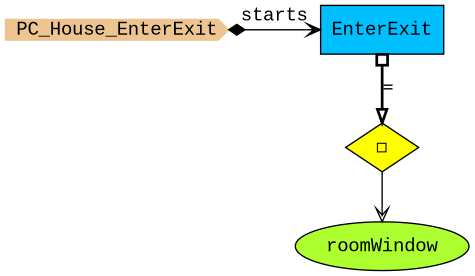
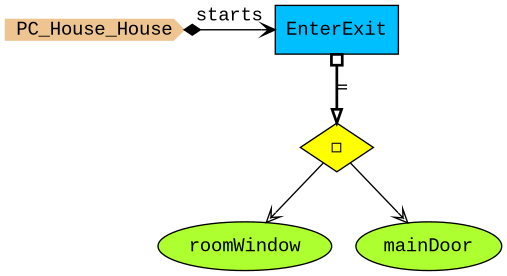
  digraph {
    fontname="Liberation Mono"
    node [fontname="Liberation Mono" shape=ellipse style=filled fillcolor=greenyellow]
    edge [arrowhead=vee fontname="Liberation Mono"]
-   n1 [color=burlywood2 height=.2 label=PC_House_EnterExit shape=cds width=.2 fillcolor=""]
+   n1 [color=burlywood2 height=.2 label=PC_House_House shape=cds width=.2 fillcolor=""]
    n2 [fillcolor=deepskyblue label=EnterExit shape=box]
    n3 [fillcolor=yellow label="◻︎" shape=diamond]
    n4 [label=roomWindow]
+   n5 [label=mainDoor]
    subgraph sub_1 {
      rank=min
      n1
      n2
    }
    n1 -> n2 [arrowhead=open arrowtail=diamond dir=both label=starts]
    n2 -> n3 [arrowhead=onormal arrowtail=obox dir=both label="=" penwidth=2]
    n3 -> n4 [fillcolor=white]
+   n3 -> n5 [fillcolor=white]
  }
